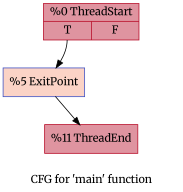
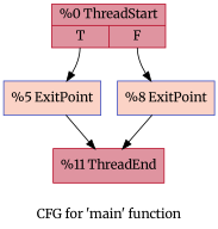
  digraph {
    label="CFG for 'main' function"
    fontname=Merriweather
    node [color="#b70d28ff" fillcolor="#b70d2870" shape=record style=filled fontname=Merriweather]
    edge [fontname=Merriweather]
    n1 [label="{%0 ThreadStart|{<s0>T|<s1>F}}"]
    n2 [color="#3d50c3ff" fillcolor="#f59c7d70" label="{%5 ExitPoint}"]
+   n3 [color="#3d50c3ff" fillcolor="#f59c7d70" label="{%8 ExitPoint}"]
    n4 [label="{%11 ThreadEnd}"]
    n1 -> n2 [tailport=s0]
+   n1 -> n3 [tailport=s1]
    n2 -> n4
+   n3 -> n4
  }
